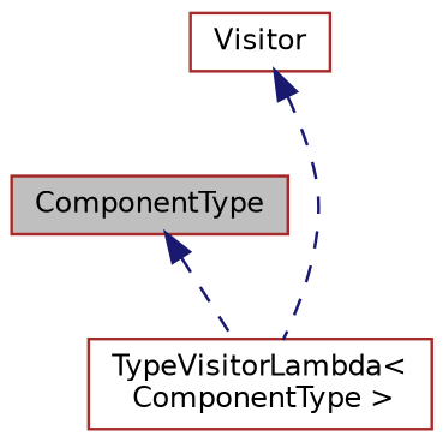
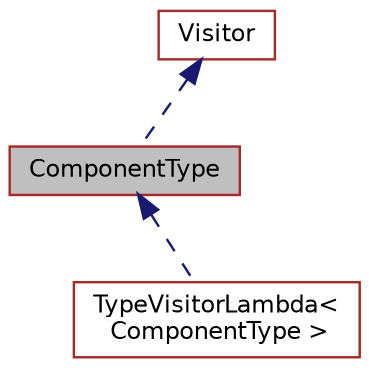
  digraph {
    node [color=brown fillcolor=white fontname=Helvetica fontsize=10 shape=record style=filled]
    edge [color=midnightblue dir=back fontname=Helvetica fontsize=10 labelfontname=Helvetica labelfontsize=10 style=dashed]
    n1 [fillcolor=grey75 fontcolor=black height=0.2 label=ComponentType width=0.4]
    n2 [height=0.2 label="TypeVisitorLambda\<\l ComponentType \>" width=0.4]
    n3 [height=0.2 label=Visitor width=0.4]
    n1 -> n2
-   n3 -> n2
+   n3 -> n1
  }
